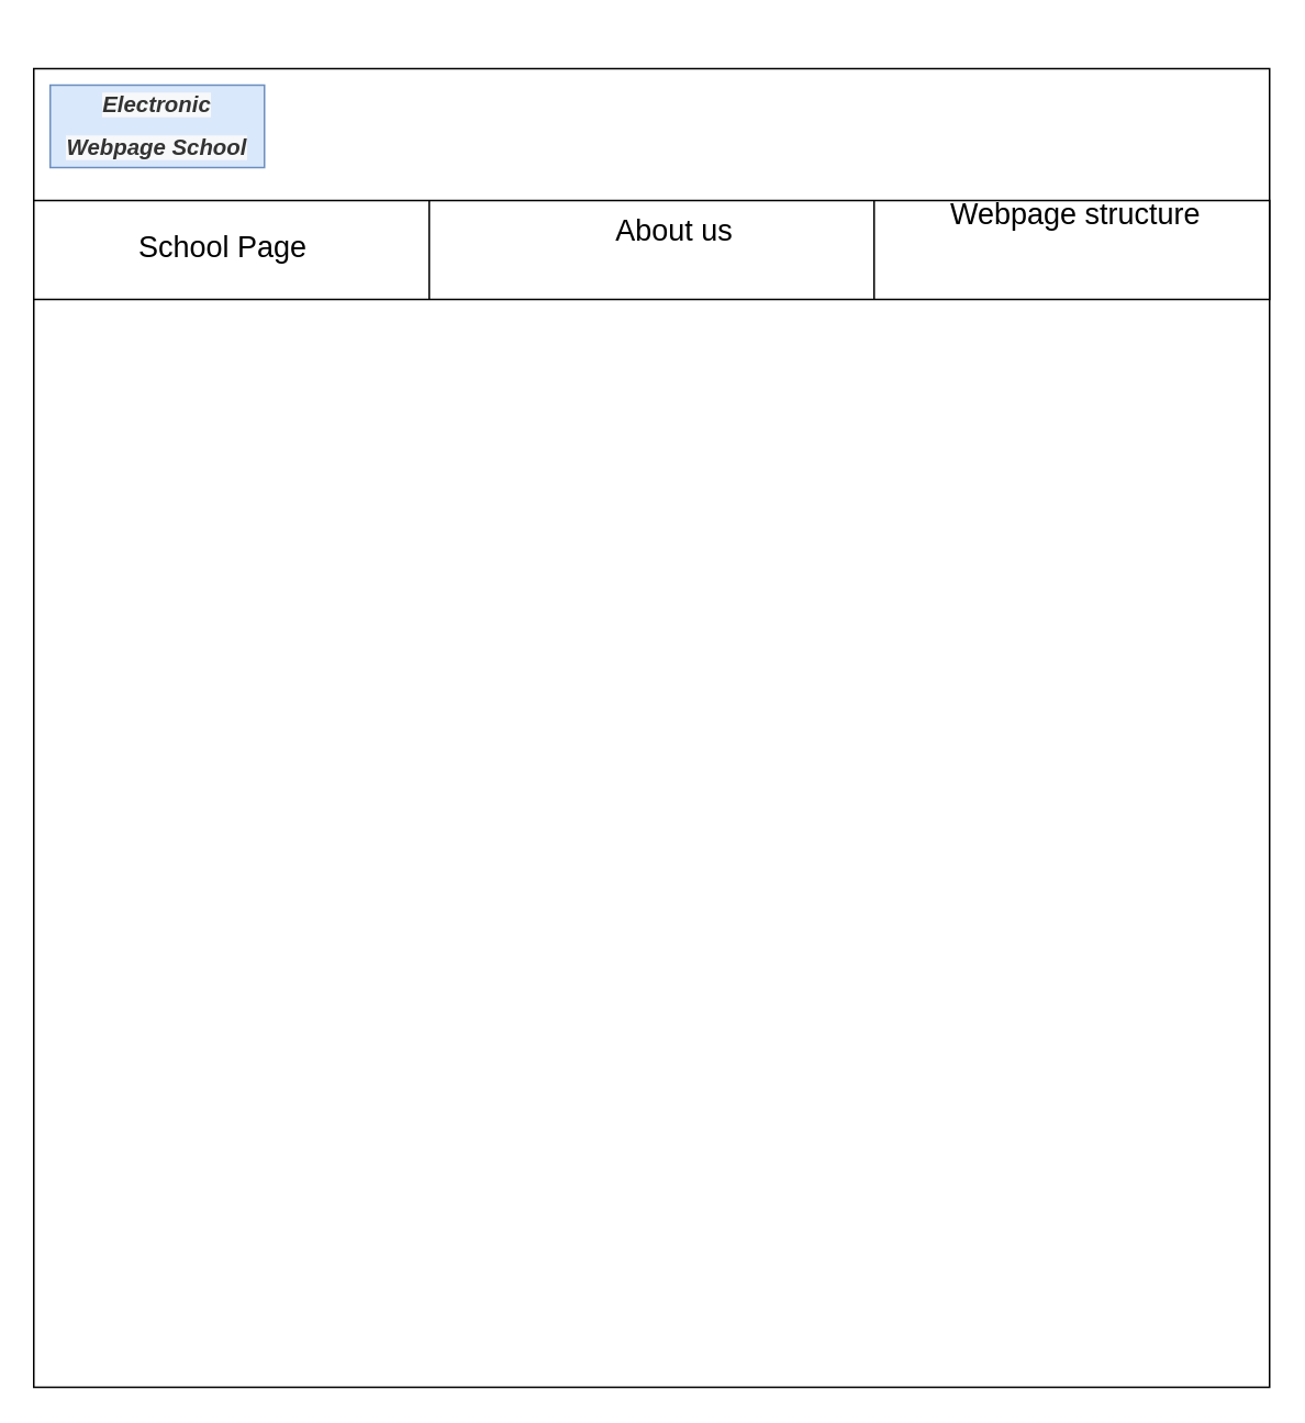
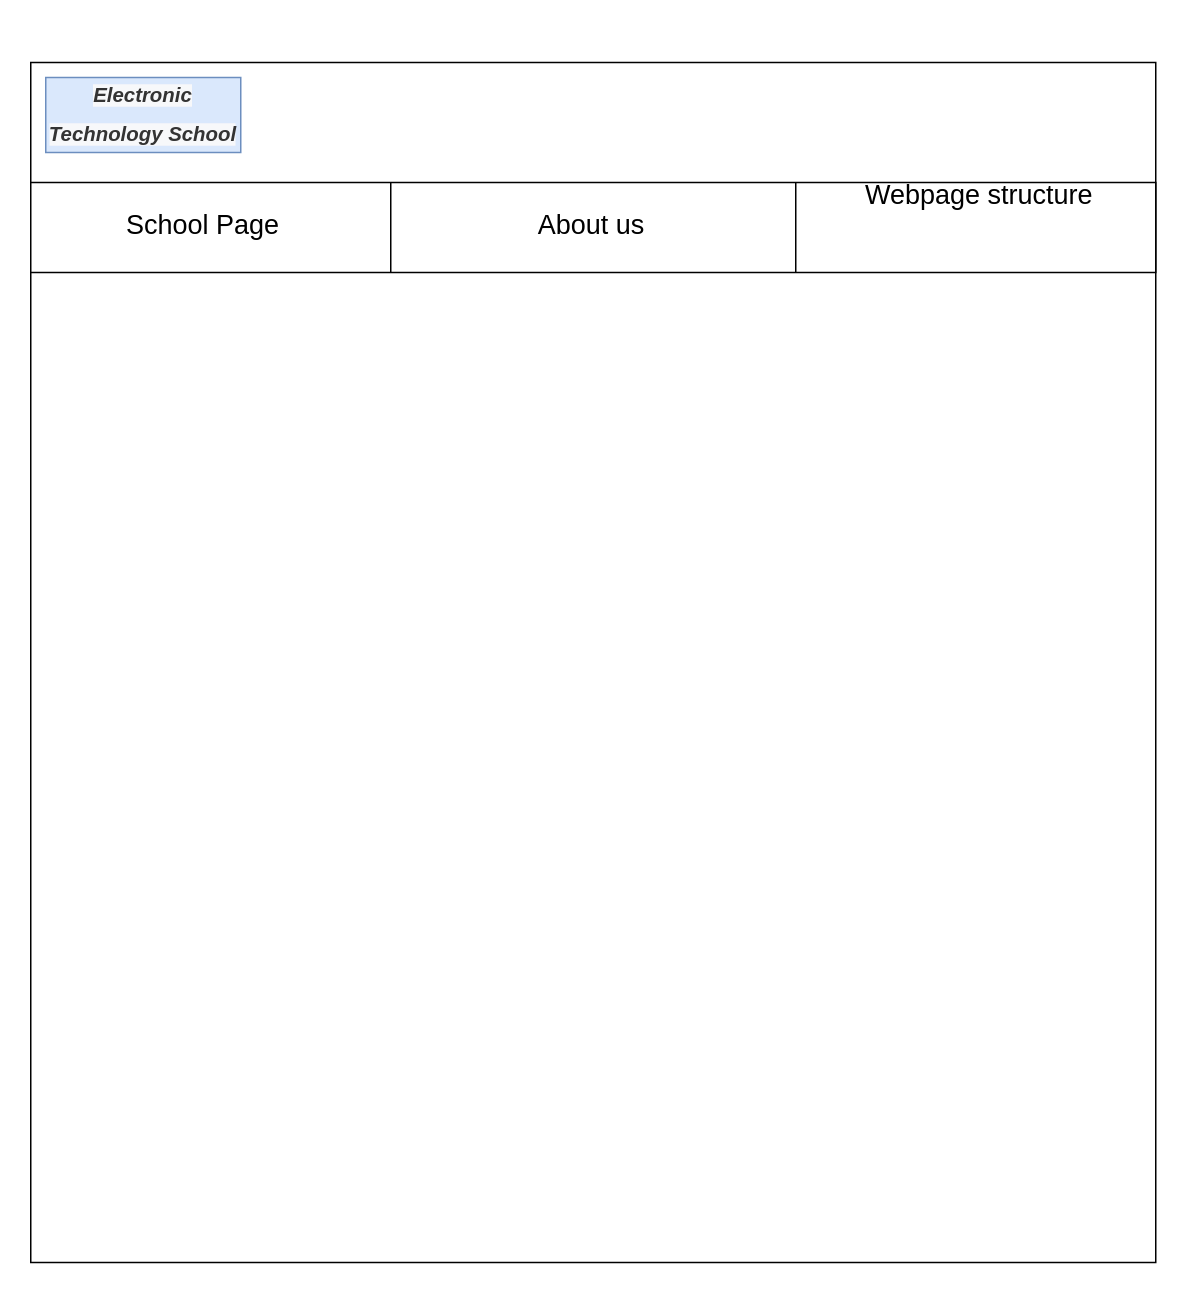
  <mxCell id="0" />
  <mxCell id="1" parent="0" />
  <mxCell id="2" value="" style="rounded=0;whiteSpace=wrap;html=1;" vertex="1" parent="1"><mxGeometry x="20" y="20" width="750" height="800" as="geometry" /></mxCell>
- <mxCell id="3" value="&lt;span style=&quot;color: rgb(51 , 51 , 51) ; font-family: &amp;#34;tahoma&amp;#34; , &amp;#34;microsoft yahei&amp;#34; , , , &amp;#34;malgun gothic&amp;#34; , sans-serif ; font-size: 13.6px ; line-height: 25.988px ; text-align: justify ; background-color: rgb(247 , 248 , 250)&quot;&gt;&lt;i&gt;&lt;b&gt;Electronic Webpage School&lt;/b&gt;&lt;/i&gt;&lt;/span&gt;" style="text;html=1;strokeColor=#6c8ebf;fillColor=#dae8fc;align=center;verticalAlign=middle;whiteSpace=wrap;rounded=0;" vertex="1" parent="1"><mxGeometry x="30" y="30" width="130" height="50" as="geometry" /></mxCell>
+ <mxCell id="3" value="&lt;span style=&quot;color: rgb(51 , 51 , 51) ; font-family: &amp;#34;tahoma&amp;#34; , &amp;#34;microsoft yahei&amp;#34; , , , &amp;#34;malgun gothic&amp;#34; , sans-serif ; font-size: 13.6px ; line-height: 25.988px ; text-align: justify ; background-color: rgb(247 , 248 , 250)&quot;&gt;&lt;i&gt;&lt;b&gt;Electronic Technology School&lt;/b&gt;&lt;/i&gt;&lt;/span&gt;" style="text;html=1;strokeColor=#6c8ebf;fillColor=#dae8fc;align=center;verticalAlign=middle;whiteSpace=wrap;rounded=0;" vertex="1" parent="1"><mxGeometry x="30" y="30" width="130" height="50" as="geometry" /></mxCell>
  <mxCell id="4" value="" style="rounded=0;whiteSpace=wrap;html=1;fontSize=143;" vertex="1" parent="1"><mxGeometry x="20" y="100" width="750" height="60" as="geometry" /></mxCell>
  <mxCell id="5" value="" style="endArrow=none;html=1;rounded=0;fontSize=143;" edge="1" parent="1"><mxGeometry width="50" height="50" relative="1" as="geometry"><mxPoint x="260" y="160" as="sourcePoint" /><mxPoint x="260" y="100" as="targetPoint" /></mxGeometry></mxCell>
  <mxCell id="6" value="" style="endArrow=none;html=1;rounded=0;fontSize=143;" edge="1" parent="1"><mxGeometry width="50" height="50" relative="1" as="geometry"><mxPoint x="530" y="160" as="sourcePoint" /><mxPoint x="530" y="100" as="targetPoint" /></mxGeometry></mxCell>
  <mxCell id="7" value="&lt;font style=&quot;font-size: 18px&quot;&gt;School Page&lt;/font&gt;" style="text;html=1;strokeColor=none;fillColor=none;align=center;verticalAlign=middle;whiteSpace=wrap;rounded=0;fontSize=143;" vertex="1" parent="1"><mxGeometry x="70" y="70" width="130" height="30" as="geometry" /></mxCell>
- <mxCell id="8" value="&lt;font style=&quot;font-size: 18px&quot;&gt;About us&lt;/font&gt;" style="text;html=1;strokeColor=none;fillColor=none;align=center;verticalAlign=middle;whiteSpace=wrap;rounded=0;fontSize=143;" vertex="1" parent="1"><mxGeometry x="344" y="60" width="130" height="30" as="geometry" /></mxCell>
+ <mxCell id="8" value="&lt;font style=&quot;font-size: 18px&quot;&gt;About us&lt;/font&gt;" style="text;html=1;strokeColor=none;fillColor=none;align=center;verticalAlign=middle;whiteSpace=wrap;rounded=0;fontSize=143;" vertex="1" parent="1"><mxGeometry x="329" y="70" width="130" height="30" as="geometry" /></mxCell>
  <mxCell id="9" value="&lt;span style=&quot;font-size: 18px&quot;&gt;Webpage structure&amp;nbsp;&lt;/span&gt;" style="text;html=1;strokeColor=none;fillColor=none;align=center;verticalAlign=middle;whiteSpace=wrap;rounded=0;fontSize=143;" vertex="1" parent="1"><mxGeometry x="570" y="50" width="170" height="30" as="geometry" /></mxCell>
